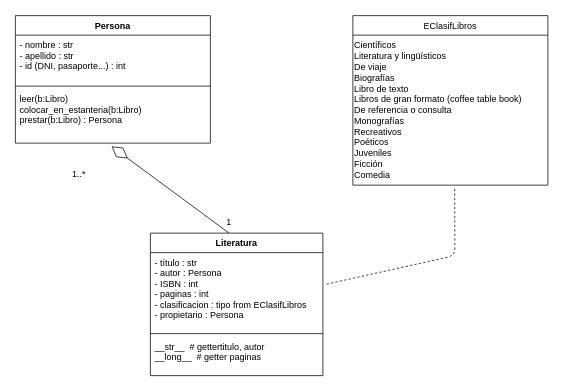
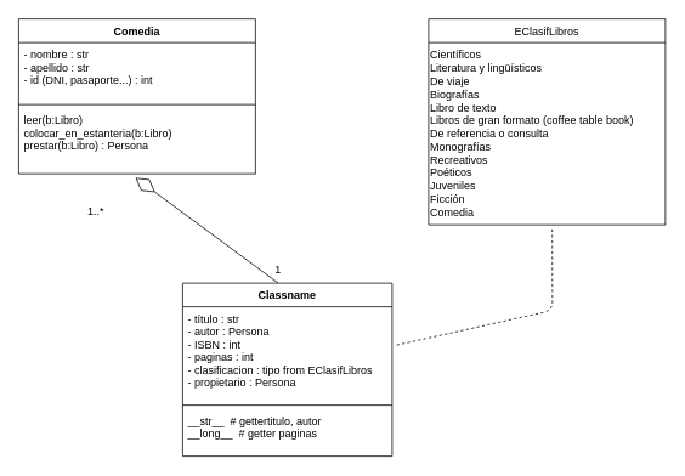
  <mxCell id="0" />
  <mxCell id="1" parent="0" />
  <mxCell id="2" value="EClasifLibros" style="swimlane;fontStyle=0;childLayout=stackLayout;horizontal=1;startSize=26;fillColor=none;horizontalStack=0;resizeParent=1;resizeParentMax=0;resizeLast=0;collapsible=1;marginBottom=0;" parent="1" vertex="1"><mxGeometry x="470" y="20" width="260" height="226" as="geometry" /></mxCell>
  <mxCell id="3" value="&lt;div&gt;Científicos&lt;/div&gt;&lt;div&gt;Literatura y lingüísticos&lt;/div&gt;&lt;div&gt;De viaje&lt;/div&gt;&lt;div&gt;Biografías&lt;/div&gt;&lt;div&gt;Libro de texto&lt;/div&gt;&lt;div&gt;Libros de gran formato (coffee table book)&lt;/div&gt;&lt;div&gt;De referencia o consulta&lt;/div&gt;&lt;div&gt;Monografías&lt;/div&gt;&lt;div&gt;Recreativos&lt;/div&gt;&lt;div&gt;Poéticos&lt;/div&gt;&lt;div&gt;Juveniles&lt;/div&gt;&lt;div&gt;Ficción&lt;/div&gt;&lt;div&gt;Comedia&lt;/div&gt;" style="text;html=1;align=left;verticalAlign=middle;resizable=0;points=[];autosize=1;strokeColor=none;fillColor=none;" parent="2" vertex="1"><mxGeometry y="26" width="260" height="200" as="geometry" /></mxCell>
- <mxCell id="4" value="Persona" style="swimlane;fontStyle=1;align=center;verticalAlign=top;childLayout=stackLayout;horizontal=1;startSize=26;horizontalStack=0;resizeParent=1;resizeParentMax=0;resizeLast=0;collapsible=1;marginBottom=0;" parent="1" vertex="1"><mxGeometry x="20" y="20" width="260" height="170" as="geometry" /></mxCell>
+ <mxCell id="4" value="Comedia" style="swimlane;fontStyle=1;align=center;verticalAlign=top;childLayout=stackLayout;horizontal=1;startSize=26;horizontalStack=0;resizeParent=1;resizeParentMax=0;resizeLast=0;collapsible=1;marginBottom=0;" parent="1" vertex="1"><mxGeometry x="20" y="20" width="260" height="170" as="geometry" /></mxCell>
  <mxCell id="5" value="- nombre : str&#10;- apellido : str&#10;- id (DNI, pasaporte...) : int" style="text;strokeColor=none;fillColor=none;align=left;verticalAlign=top;spacingLeft=4;spacingRight=4;overflow=hidden;rotatable=0;points=[[0,0.5],[1,0.5]];portConstraint=eastwest;" parent="4" vertex="1"><mxGeometry y="26" width="260" height="64" as="geometry" /></mxCell>
  <mxCell id="6" value="" style="line;strokeWidth=1;fillColor=none;align=left;verticalAlign=middle;spacingTop=-1;spacingLeft=3;spacingRight=3;rotatable=0;labelPosition=right;points=[];portConstraint=eastwest;strokeColor=inherit;" parent="4" vertex="1"><mxGeometry y="90" width="260" height="8" as="geometry" /></mxCell>
  <mxCell id="7" value="leer(b:Libro)&#10;colocar_en_estanteria(b:Libro)&#10;prestar(b:Libro) : Persona" style="text;strokeColor=none;fillColor=none;align=left;verticalAlign=top;spacingLeft=4;spacingRight=4;overflow=hidden;rotatable=0;points=[[0,0.5],[1,0.5]];portConstraint=eastwest;" parent="4" vertex="1"><mxGeometry y="98" width="260" height="72" as="geometry" /></mxCell>
  <mxCell id="8" value="" style="endArrow=diamondThin;endFill=0;endSize=24;html=1;exitX=0.5;exitY=0;exitDx=0;exitDy=0;entryX=0.493;entryY=1.06;entryDx=0;entryDy=0;entryPerimeter=0;" parent="1" target="7" edge="1"><mxGeometry width="160" relative="1" as="geometry"><mxPoint x="305" y="310" as="sourcePoint" /><mxPoint x="140" y="160" as="targetPoint" /></mxGeometry></mxCell>
  <mxCell id="9" value="" style="endArrow=none;dashed=1;html=1;entryX=0.522;entryY=1.022;entryDx=0;entryDy=0;entryPerimeter=0;exitX=1;exitY=0.5;exitDx=0;exitDy=0;" parent="1" target="3" edge="1"><mxGeometry width="50" height="50" relative="1" as="geometry"><mxPoint x="435" y="378" as="sourcePoint" /><mxPoint x="390" y="190" as="targetPoint" /><Array as="points"><mxPoint x="606" y="340" /></Array></mxGeometry></mxCell>
  <mxCell id="10" value="1" style="text;html=1;strokeColor=none;fillColor=none;align=center;verticalAlign=middle;whiteSpace=wrap;rounded=0;" parent="1" vertex="1"><mxGeometry x="290" y="280" width="30" height="30" as="geometry" /></mxCell>
  <mxCell id="11" value="1..*" style="text;html=1;strokeColor=none;fillColor=none;align=center;verticalAlign=middle;whiteSpace=wrap;rounded=0;" parent="1" vertex="1"><mxGeometry x="95" y="216" width="20" height="30" as="geometry" /></mxCell>
- <mxCell id="12" value="Literatura" style="swimlane;fontStyle=1;align=center;verticalAlign=top;childLayout=stackLayout;horizontal=1;startSize=26;horizontalStack=0;resizeParent=1;resizeParentMax=0;resizeLast=0;collapsible=1;marginBottom=0;" parent="1" vertex="1"><mxGeometry x="200" y="310" width="230" height="190" as="geometry" /></mxCell>
+ <mxCell id="12" value="Classname" style="swimlane;fontStyle=1;align=center;verticalAlign=top;childLayout=stackLayout;horizontal=1;startSize=26;horizontalStack=0;resizeParent=1;resizeParentMax=0;resizeLast=0;collapsible=1;marginBottom=0;" parent="1" vertex="1"><mxGeometry x="200" y="310" width="230" height="190" as="geometry" /></mxCell>
  <mxCell id="13" value="- título : str&#10;- autor : Persona&#10;- ISBN : int&#10;- paginas : int&#10;- clasificacion : tipo from EClasifLibros&#10;- propietario : Persona" style="text;strokeColor=none;fillColor=none;align=left;verticalAlign=top;spacingLeft=4;spacingRight=4;overflow=hidden;rotatable=0;points=[[0,0.5],[1,0.5]];portConstraint=eastwest;" parent="12" vertex="1"><mxGeometry y="26" width="230" height="104" as="geometry" /></mxCell>
  <mxCell id="14" value="" style="line;strokeWidth=1;fillColor=none;align=left;verticalAlign=middle;spacingTop=-1;spacingLeft=3;spacingRight=3;rotatable=0;labelPosition=right;points=[];portConstraint=eastwest;strokeColor=inherit;" parent="12" vertex="1"><mxGeometry y="130" width="230" height="8" as="geometry" /></mxCell>
  <mxCell id="15" value="__str__  # gettertitulo, autor&#10;__long__  # getter paginas&#10;" style="text;strokeColor=none;fillColor=none;align=left;verticalAlign=top;spacingLeft=4;spacingRight=4;overflow=hidden;rotatable=0;points=[[0,0.5],[1,0.5]];portConstraint=eastwest;" parent="12" vertex="1"><mxGeometry y="138" width="230" height="52" as="geometry" /></mxCell>
